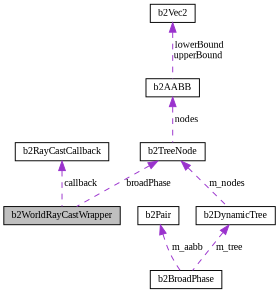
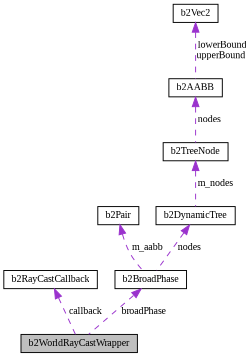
  digraph {
    fontname="Liberation Serif"
    node [color=black fillcolor=white fontname="Liberation Serif" fontsize=10 shape=record style=filled]
    edge [color=darkorchid3 dir=back fontname="Liberation Serif" fontsize=10 labelfontname=Helvetica labelfontsize=10 style=dashed]
    n1 [fillcolor=grey75 fontcolor=black height=0.2 label=b2WorldRayCastWrapper width=0.4]
    n2 [height=0.2 label=b2RayCastCallback width=0.4]
    n3 [height=0.2 label=b2BroadPhase width=0.4]
    n4 [height=0.2 label=b2Pair width=0.4]
    n5 [height=0.2 label=b2DynamicTree width=0.4]
    n6 [height=0.2 label=b2TreeNode width=0.4]
    n7 [height=0.2 label=b2AABB width=0.4]
    n8 [height=0.2 label=b2Vec2 width=0.4]
    n2 -> n1 [label=" callback"]
-   n6 -> n1 [label=" broadPhase"]
+   n3 -> n1 [label=" broadPhase"]
    n4 -> n3 [label=" m_aabb"]
-   n5 -> n3 [label=" m_tree"]
+   n5 -> n3 [label=" nodes"]
    n6 -> n5 [label=" m_nodes"]
    n7 -> n6 [label=" nodes"]
    n8 -> n7 [label=" lowerBound\nupperBound"]
  }
